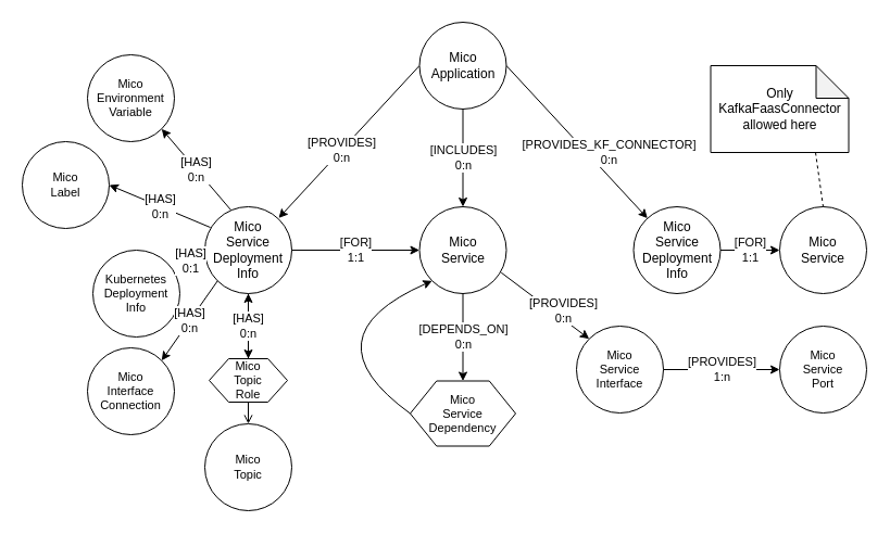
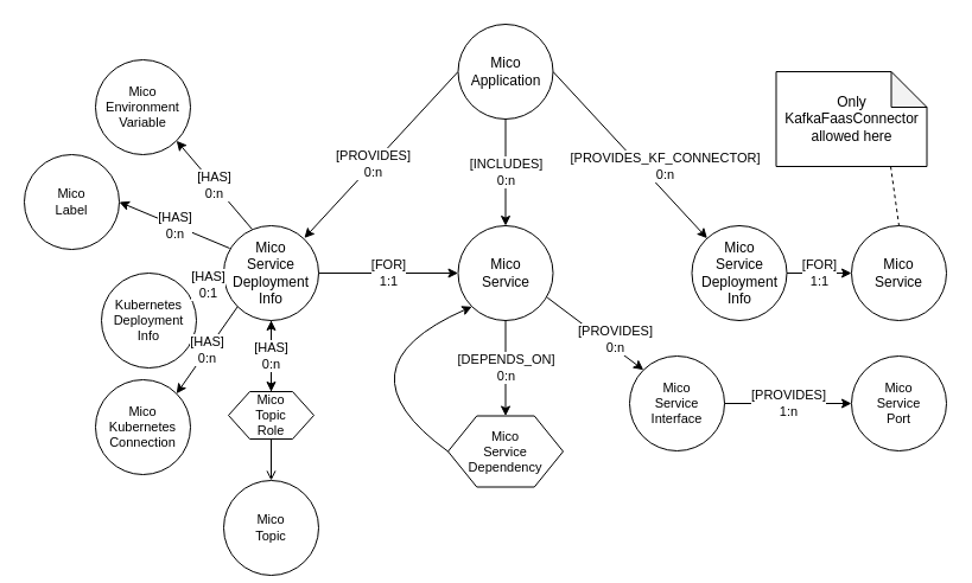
  <mxCell id="0" />
  <mxCell id="1" parent="0" />
  <mxCell id="2" value="[PROVIDES]&lt;br&gt;0:n&lt;br&gt;" style="endArrow=classic;html=1;fontSize=11;exitX=0.94;exitY=0.758;exitDx=0;exitDy=0;entryX=0;entryY=0;entryDx=0;entryDy=0;exitPerimeter=0;" parent="1" source="7" target="18" edge="1"><mxGeometry x="0.32" y="6" width="50" height="50" relative="1" as="geometry"><mxPoint x="492.5" y="370" as="sourcePoint" /><mxPoint x="548.5" y="170" as="targetPoint" /><mxPoint as="offset" /></mxGeometry></mxCell>
  <mxCell id="3" value="[PROVIDES]&lt;br&gt;0:n&lt;br&gt;" style="rounded=0;orthogonalLoop=1;jettySize=auto;html=1;fontSize=11;exitX=0;exitY=0.5;exitDx=0;exitDy=0;" parent="1" source="4" edge="1"><mxGeometry x="0.099" y="-1" relative="1" as="geometry"><mxPoint y="1" as="offset" /><mxPoint x="357.009" y="89.521" as="sourcePoint" /><mxPoint x="255.95" y="200.442" as="targetPoint" /></mxGeometry></mxCell>
  <mxCell id="4" value="Mico&lt;br&gt;Application" style="ellipse;whiteSpace=wrap;html=1;aspect=fixed;" parent="1" vertex="1"><mxGeometry x="385.5" y="20" width="80" height="80" as="geometry" /></mxCell>
  <mxCell id="5" value="Mico&lt;br&gt;Service&lt;br&gt;Deployment&lt;br&gt;Info&lt;br&gt;" style="ellipse;whiteSpace=wrap;html=1;aspect=fixed;" parent="1" vertex="1"><mxGeometry x="188" y="190" width="80" height="80" as="geometry" /></mxCell>
  <mxCell id="6" value="[INCLUDES]&lt;br&gt;0:n&lt;br&gt;" style="endArrow=classic;html=1;entryX=0.5;entryY=0;entryDx=0;entryDy=0;exitX=0.5;exitY=1;exitDx=0;exitDy=0;" parent="1" source="4" target="7" edge="1"><mxGeometry width="50" height="50" relative="1" as="geometry"><mxPoint x="362.5" y="50" as="sourcePoint" /><mxPoint x="192.5" y="125" as="targetPoint" /></mxGeometry></mxCell>
  <mxCell id="7" value="Mico&lt;br&gt;Service&lt;br&gt;" style="ellipse;whiteSpace=wrap;html=1;aspect=fixed;" parent="1" vertex="1"><mxGeometry x="385.5" y="190" width="80" height="80" as="geometry" /></mxCell>
  <mxCell id="8" value="[FOR]&lt;br&gt;1:1&lt;br&gt;" style="endArrow=classic;html=1;fontSize=11;entryX=0;entryY=0.5;entryDx=0;entryDy=0;exitX=1;exitY=0.5;exitDx=0;exitDy=0;" parent="1" source="5" target="7" edge="1"><mxGeometry width="50" height="50" relative="1" as="geometry"><mxPoint x="180" y="400" as="sourcePoint" /><mxPoint x="230" y="350" as="targetPoint" /></mxGeometry></mxCell>
  <mxCell id="9" value="Mico&lt;br&gt;Environment&lt;br&gt;Variable&lt;br&gt;" style="ellipse;whiteSpace=wrap;html=1;aspect=fixed;fontSize=11;" parent="1" vertex="1"><mxGeometry x="80" y="50" width="80" height="80" as="geometry" /></mxCell>
  <mxCell id="10" value="[HAS]&lt;br&gt;0:n&lt;br&gt;" style="endArrow=classic;html=1;fontSize=11;exitX=0.3;exitY=0.038;exitDx=0;exitDy=0;entryX=1;entryY=1;entryDx=0;entryDy=0;exitPerimeter=0;" parent="1" source="5" target="9" edge="1"><mxGeometry width="50" height="50" relative="1" as="geometry"><mxPoint x="120" y="380" as="sourcePoint" /><mxPoint x="170" y="330" as="targetPoint" /></mxGeometry></mxCell>
  <mxCell id="11" value="Mico&lt;br&gt;Label&lt;br&gt;" style="ellipse;whiteSpace=wrap;html=1;aspect=fixed;fontSize=11;" parent="1" vertex="1"><mxGeometry x="20" y="130" width="80" height="80" as="geometry" /></mxCell>
  <mxCell id="12" value="[HAS]&lt;br&gt;0:n&lt;br&gt;" style="endArrow=classic;html=1;fontSize=11;exitX=0.063;exitY=0.238;exitDx=0;exitDy=0;entryX=1;entryY=0.5;entryDx=0;entryDy=0;exitPerimeter=0;" parent="1" source="5" target="11" edge="1"><mxGeometry width="50" height="50" relative="1" as="geometry"><mxPoint x="160" y="380" as="sourcePoint" /><mxPoint x="160" y="480" as="targetPoint" /></mxGeometry></mxCell>
- <mxCell id="13" value="Mico&lt;br&gt;Topic&lt;br&gt;" style="ellipse;whiteSpace=wrap;html=1;aspect=fixed;fontSize=11;" parent="1" vertex="1"><mxGeometry x="188" y="390" width="80" height="80" as="geometry" /></mxCell>
+ <mxCell id="13" value="Mico&lt;br&gt;Topic&lt;br&gt;" style="ellipse;whiteSpace=wrap;html=1;aspect=fixed;fontSize=11;" parent="1" vertex="1"><mxGeometry x="188" y="405" width="80" height="80" as="geometry" /></mxCell>
  <mxCell id="14" value="" style="endArrow=open;html=1;fontSize=11;exitX=0.5;exitY=1;exitDx=0;exitDy=0;entryX=0.5;entryY=0;entryDx=0;entryDy=0;" parent="1" source="16" target="13" edge="1"><mxGeometry width="50" height="50" relative="1" as="geometry"><mxPoint x="200" y="530" as="sourcePoint" /><mxPoint x="200" y="630" as="targetPoint" /></mxGeometry></mxCell>
  <mxCell id="15" value="" style="edgeStyle=orthogonalEdgeStyle;rounded=0;orthogonalLoop=1;jettySize=auto;html=1;" parent="1" source="16" target="5" edge="1"><mxGeometry relative="1" as="geometry" /></mxCell>
  <mxCell id="16" value="Mico&lt;br&gt;Topic&lt;br&gt;Role&lt;br&gt;" style="shape=hexagon;perimeter=hexagonPerimeter2;whiteSpace=wrap;html=1;fontSize=11;rounded=0;shadow=0;comic=0;gradientColor=none;" parent="1" vertex="1"><mxGeometry x="192" y="330" width="72" height="40" as="geometry" /></mxCell>
  <mxCell id="17" value="[HAS]&lt;br&gt;0:n&lt;br&gt;" style="endArrow=classic;html=1;fontSize=11;exitX=0.5;exitY=1;exitDx=0;exitDy=0;entryX=0.5;entryY=0;entryDx=0;entryDy=0;" parent="1" source="5" target="16" edge="1"><mxGeometry width="50" height="50" relative="1" as="geometry"><mxPoint x="182" y="258" as="sourcePoint" /><mxPoint x="231" y="462" as="targetPoint" /></mxGeometry></mxCell>
  <mxCell id="18" value="Mico&lt;br&gt;Service&lt;br&gt;Interface&lt;br&gt;" style="ellipse;whiteSpace=wrap;html=1;aspect=fixed;rounded=0;shadow=0;comic=0;gradientColor=none;fontSize=11;" parent="1" vertex="1"><mxGeometry x="530" y="300" width="80" height="80" as="geometry" /></mxCell>
  <mxCell id="19" value="Mico&lt;br&gt;Service&lt;br&gt;Port" style="ellipse;whiteSpace=wrap;html=1;aspect=fixed;rounded=0;shadow=0;comic=0;gradientColor=none;fontSize=11;" parent="1" vertex="1"><mxGeometry x="717" y="300" width="80" height="80" as="geometry" /></mxCell>
  <mxCell id="20" value="[PROVIDES]&lt;br&gt;1:n&lt;br&gt;" style="endArrow=classic;html=1;fontSize=11;entryX=0;entryY=0.5;entryDx=0;entryDy=0;exitX=1;exitY=0.5;exitDx=0;exitDy=0;" parent="1" source="18" target="19" edge="1"><mxGeometry width="50" height="50" relative="1" as="geometry"><mxPoint x="542.5" y="330" as="sourcePoint" /><mxPoint x="592.5" y="280" as="targetPoint" /></mxGeometry></mxCell>
  <mxCell id="21" value="Kubernetes&lt;br&gt;Deployment&lt;br&gt;Info&lt;br&gt;" style="ellipse;whiteSpace=wrap;html=1;aspect=fixed;rounded=0;shadow=0;comic=0;gradientColor=none;fontSize=11;" parent="1" vertex="1"><mxGeometry x="85" y="230" width="80" height="80" as="geometry" /></mxCell>
- <mxCell id="22" value="Mico&lt;br&gt;Interface&lt;br&gt;Connection&lt;br&gt;" style="ellipse;whiteSpace=wrap;html=1;aspect=fixed;rounded=0;shadow=0;comic=0;gradientColor=none;fontSize=11;" parent="1" vertex="1"><mxGeometry x="80" y="320" width="80" height="80" as="geometry" /></mxCell>
+ <mxCell id="22" value="Mico&lt;br&gt;Kubernetes&lt;br&gt;Connection&lt;br&gt;" style="ellipse;whiteSpace=wrap;html=1;aspect=fixed;rounded=0;shadow=0;comic=0;gradientColor=none;fontSize=11;" parent="1" vertex="1"><mxGeometry x="80" y="320" width="80" height="80" as="geometry" /></mxCell>
  <mxCell id="23" value="[HAS]&lt;br&gt;0:1&lt;br&gt;" style="endArrow=classic;html=1;fontSize=11;entryX=0.95;entryY=0.263;entryDx=0;entryDy=0;entryPerimeter=0;exitX=0;exitY=0.5;exitDx=0;exitDy=0;" parent="1" source="5" target="21" edge="1"><mxGeometry width="50" height="50" relative="1" as="geometry"><mxPoint x="180" y="230" as="sourcePoint" /><mxPoint x="123" y="170" as="targetPoint" /></mxGeometry></mxCell>
  <mxCell id="24" value="[HAS]&lt;br&gt;0:n&lt;br&gt;" style="endArrow=classic;html=1;fontSize=11;exitX=0;exitY=1;exitDx=0;exitDy=0;entryX=1;entryY=0;entryDx=0;entryDy=0;" parent="1" source="5" target="22" edge="1"><mxGeometry width="50" height="50" relative="1" as="geometry"><mxPoint x="180" y="200" as="sourcePoint" /><mxPoint x="119" y="251" as="targetPoint" /></mxGeometry></mxCell>
  <mxCell id="25" value="Mico&lt;br&gt;Service&lt;br&gt;Deployment&lt;br&gt;Info" style="ellipse;whiteSpace=wrap;html=1;aspect=fixed;" parent="1" vertex="1"><mxGeometry x="582.5" y="190" width="80" height="80" as="geometry" /></mxCell>
  <mxCell id="26" value="[FOR]&lt;br&gt;1:1" style="endArrow=classic;html=1;fontSize=11;exitX=1;exitY=0.5;exitDx=0;exitDy=0;entryX=0;entryY=0.5;entryDx=0;entryDy=0;" parent="1" source="25" target="27" edge="1"><mxGeometry width="50" height="50" relative="1" as="geometry"><mxPoint x="365" y="145" as="sourcePoint" /><mxPoint x="710" y="255" as="targetPoint" /></mxGeometry></mxCell>
  <mxCell id="27" value="Mico&lt;br&gt;Service" style="ellipse;whiteSpace=wrap;html=1;aspect=fixed;" parent="1" vertex="1"><mxGeometry x="717" y="190" width="80" height="80" as="geometry" /></mxCell>
  <mxCell id="28" value="[PROVIDES_KF_CONNECTOR]&lt;br&gt;0:n" style="rounded=0;orthogonalLoop=1;jettySize=auto;html=1;fontSize=11;exitX=1;exitY=0.5;exitDx=0;exitDy=0;" parent="1" source="4" target="25" edge="1"><mxGeometry x="0.284" y="15" relative="1" as="geometry"><mxPoint as="offset" /><mxPoint x="397" y="32" as="sourcePoint" /><mxPoint x="228" y="190" as="targetPoint" /></mxGeometry></mxCell>
  <mxCell id="29" value="Only KafkaFaasConnector allowed here" style="shape=note;whiteSpace=wrap;html=1;backgroundOutline=1;darkOpacity=0.05;" parent="1" vertex="1"><mxGeometry x="653.5" y="60" width="127" height="80" as="geometry" /></mxCell>
  <mxCell id="30" value="" style="endArrow=none;dashed=1;html=1;entryX=0.5;entryY=0;entryDx=0;entryDy=0;" parent="1" target="27" edge="1"><mxGeometry width="50" height="50" relative="1" as="geometry"><mxPoint x="750" y="140" as="sourcePoint" /><mxPoint x="733.5" y="260" as="targetPoint" /></mxGeometry></mxCell>
  <mxCell id="31" value="[DEPENDS_ON]&lt;br&gt;0:n&lt;br style=&quot;font-size: 11px&quot;&gt;" style="edgeStyle=orthogonalEdgeStyle;rounded=0;orthogonalLoop=1;jettySize=auto;html=1;fontSize=11;entryX=0.5;entryY=0;entryDx=0;entryDy=0;exitX=0.5;exitY=1;exitDx=0;exitDy=0;" parent="1" source="7" target="32" edge="1"><mxGeometry x="0.0" relative="1" as="geometry"><mxPoint x="405.5" y="290.5" as="sourcePoint" /><mxPoint x="405.5" y="320.5" as="targetPoint" /><mxPoint as="offset" /></mxGeometry></mxCell>
  <mxCell id="32" value="Mico&lt;br&gt;Service&lt;br&gt;Dependency&lt;br&gt;" style="shape=hexagon;perimeter=hexagonPerimeter2;whiteSpace=wrap;html=1;fontSize=11;" parent="1" vertex="1"><mxGeometry x="377" y="350.5" width="97" height="60" as="geometry" /></mxCell>
  <mxCell id="33" value="" style="curved=1;endArrow=classic;html=1;exitX=0;exitY=0.5;exitDx=0;exitDy=0;entryX=0;entryY=1;entryDx=0;entryDy=0;" parent="1" source="32" target="7" edge="1"><mxGeometry width="50" height="50" relative="1" as="geometry"><mxPoint x="540" y="420.5" as="sourcePoint" /><mxPoint x="440.7" y="269.86" as="targetPoint" /><Array as="points"><mxPoint x="280" y="310" /></Array></mxGeometry></mxCell>
